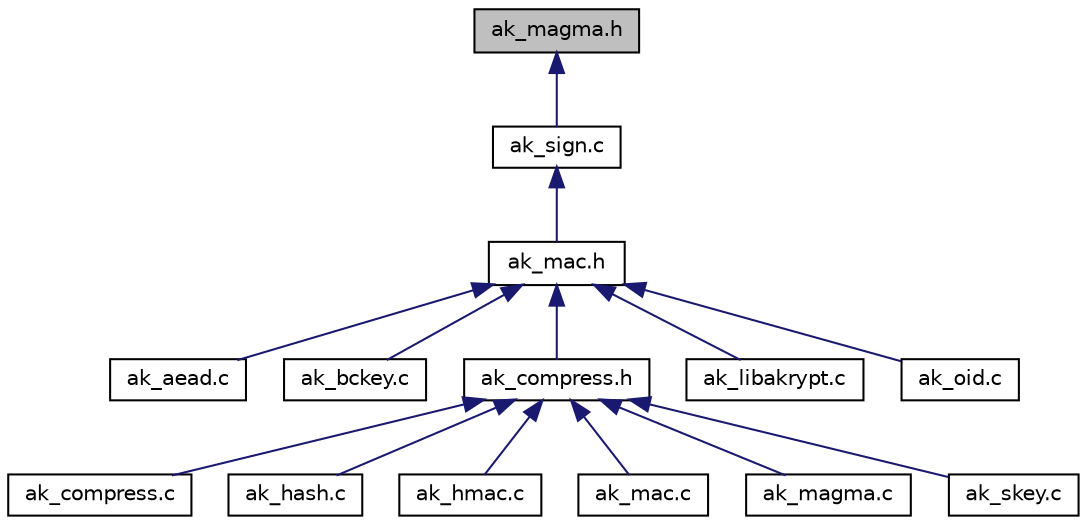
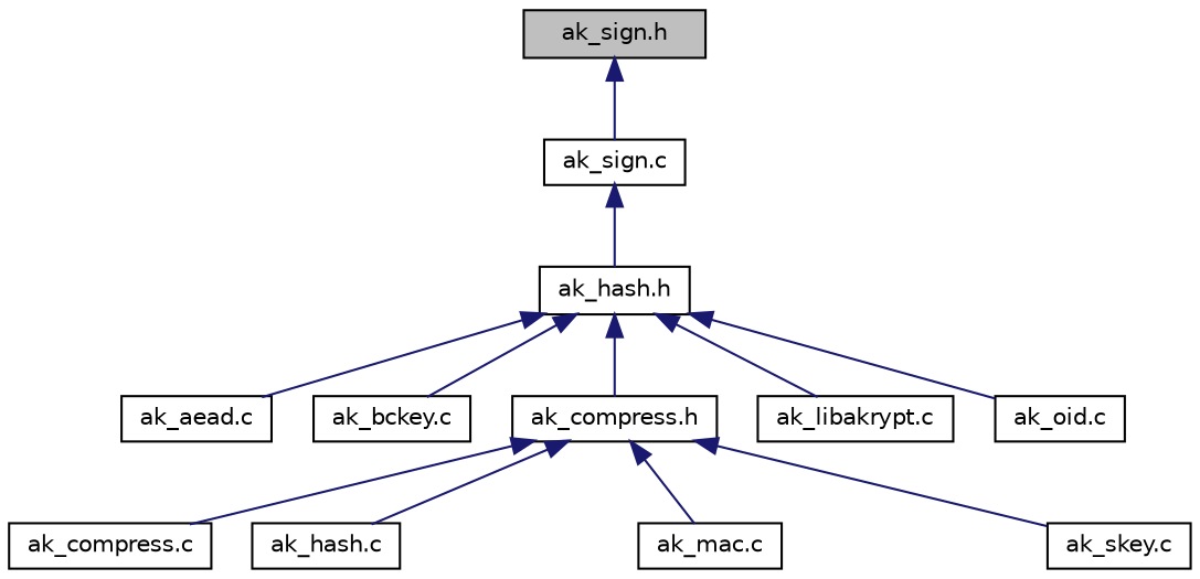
  digraph {
    node [color=black fillcolor=white fontname=Helvetica fontsize=10 shape=record style=filled]
    edge [color=midnightblue dir=back fontname=Helvetica fontsize=10 labelfontname=Helvetica labelfontsize=10 style=solid]
-   n1 [fillcolor=grey75 fontcolor=black height=0.2 label="ak_magma.h" width=0.4]
+   n1 [fillcolor=grey75 fontcolor=black height=0.2 label="ak_sign.h" width=0.4]
    n2 [height=0.2 label="ak_sign.c" width=0.4]
-   n3 [height=0.2 label="ak_mac.h" width=0.4]
+   n3 [height=0.2 label="ak_hash.h" width=0.4]
    n4 [height=0.2 label="ak_aead.c" width=0.4]
    n5 [height=0.2 label="ak_bckey.c" width=0.4]
    n6 [height=0.2 label="ak_compress.h" width=0.4]
    n7 [height=0.2 label="ak_libakrypt.c" width=0.4]
    n8 [height=0.2 label="ak_oid.c" width=0.4]
    n9 [height=0.2 label="ak_compress.c" width=0.4]
    n10 [height=0.2 label="ak_hash.c" width=0.4]
-   n11 [height=0.2 label="ak_hmac.c" width=0.4]
    n12 [height=0.2 label="ak_mac.c" width=0.4]
-   n13 [height=0.2 label="ak_magma.c" width=0.4]
    n14 [height=0.2 label="ak_skey.c" width=0.4]
    n1 -> n2
    n2 -> n3
    n3 -> n4
    n3 -> n5
    n3 -> n6
    n3 -> n7
    n3 -> n8
    n6 -> n9
    n6 -> n10
-   n6 -> n11
    n6 -> n12
-   n6 -> n13
    n6 -> n14
  }
